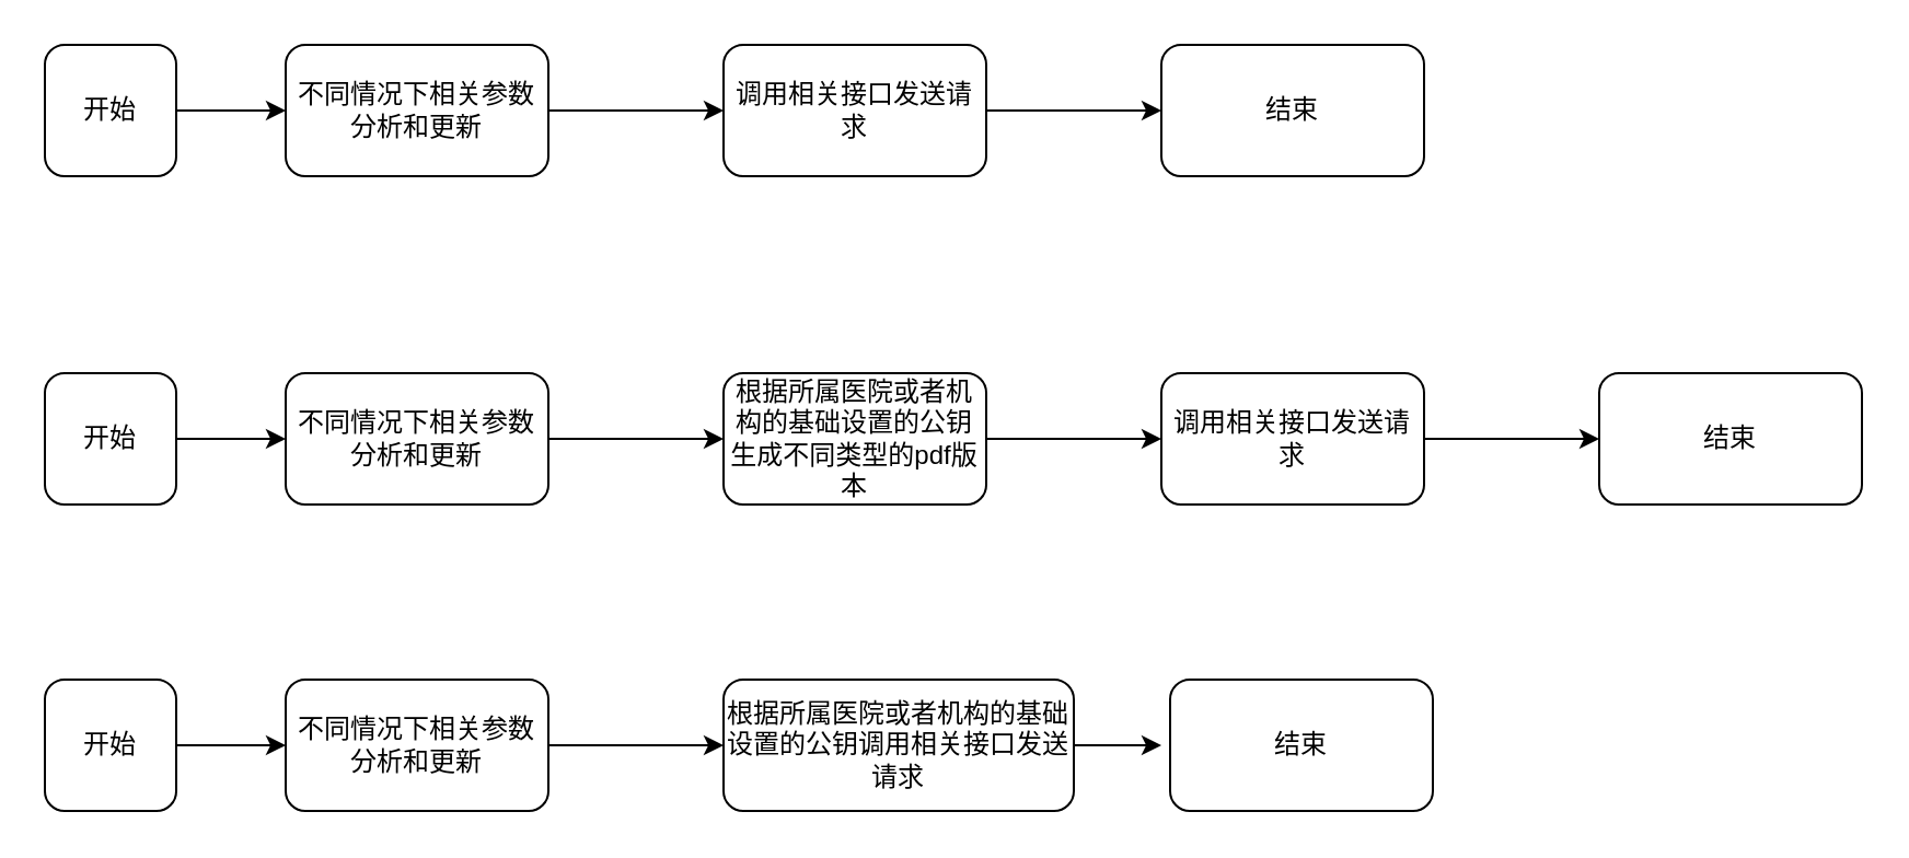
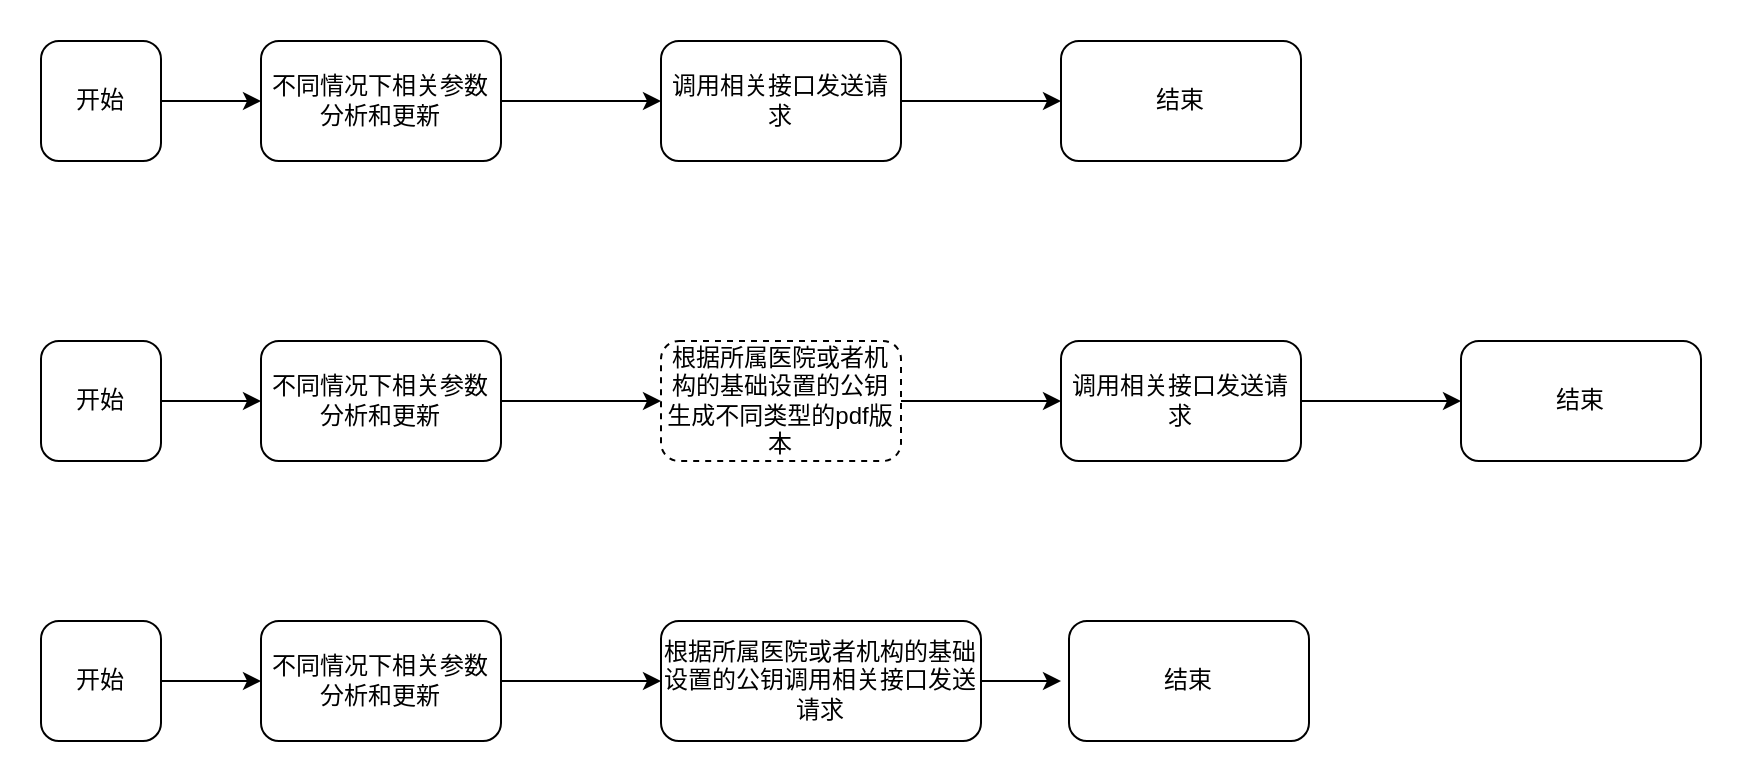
  <mxCell id="0" />
  <mxCell id="1" parent="0" />
  <mxCell id="2" value="" style="edgeStyle=orthogonalEdgeStyle;rounded=0;orthogonalLoop=1;jettySize=auto;html=1;" edge="1" parent="1" source="3" target="5"><mxGeometry relative="1" as="geometry" /></mxCell>
  <mxCell id="3" value="开始" style="rounded=1;whiteSpace=wrap;html=1;" vertex="1" parent="1"><mxGeometry x="20" y="20" width="60" height="60" as="geometry" /></mxCell>
  <mxCell id="4" value="" style="edgeStyle=orthogonalEdgeStyle;rounded=0;orthogonalLoop=1;jettySize=auto;html=1;" edge="1" parent="1" source="5" target="7"><mxGeometry relative="1" as="geometry" /></mxCell>
  <mxCell id="5" value="不同情况下相关参数分析和更新" style="whiteSpace=wrap;html=1;rounded=1;" vertex="1" parent="1"><mxGeometry x="130" y="20" width="120" height="60" as="geometry" /></mxCell>
  <mxCell id="6" value="" style="edgeStyle=orthogonalEdgeStyle;rounded=0;orthogonalLoop=1;jettySize=auto;html=1;" edge="1" parent="1" source="7" target="8"><mxGeometry relative="1" as="geometry" /></mxCell>
  <mxCell id="7" value="调用相关接口发送请求" style="whiteSpace=wrap;html=1;rounded=1;" vertex="1" parent="1"><mxGeometry x="330" y="20" width="120" height="60" as="geometry" /></mxCell>
  <mxCell id="8" value="结束" style="whiteSpace=wrap;html=1;rounded=1;" vertex="1" parent="1"><mxGeometry x="530" y="20" width="120" height="60" as="geometry" /></mxCell>
  <mxCell id="9" value="" style="edgeStyle=orthogonalEdgeStyle;rounded=0;orthogonalLoop=1;jettySize=auto;html=1;" edge="1" parent="1" source="10" target="12"><mxGeometry relative="1" as="geometry" /></mxCell>
  <mxCell id="10" value="开始" style="rounded=1;whiteSpace=wrap;html=1;" vertex="1" parent="1"><mxGeometry x="20" y="170" width="60" height="60" as="geometry" /></mxCell>
  <mxCell id="11" value="" style="edgeStyle=orthogonalEdgeStyle;rounded=0;orthogonalLoop=1;jettySize=auto;html=1;" edge="1" parent="1" source="12" target="14"><mxGeometry relative="1" as="geometry" /></mxCell>
  <mxCell id="12" value="不同情况下相关参数分析和更新" style="whiteSpace=wrap;html=1;rounded=1;" vertex="1" parent="1"><mxGeometry x="130" y="170" width="120" height="60" as="geometry" /></mxCell>
  <mxCell id="13" value="" style="edgeStyle=orthogonalEdgeStyle;rounded=0;orthogonalLoop=1;jettySize=auto;html=1;" edge="1" parent="1" source="14" target="16"><mxGeometry relative="1" as="geometry" /></mxCell>
- <mxCell id="14" value="根据所属医院或者机构的基础设置的公钥生成不同类型的pdf版本" style="whiteSpace=wrap;html=1;rounded=1;" vertex="1" parent="1"><mxGeometry x="330" y="170" width="120" height="60" as="geometry" /></mxCell>
+ <mxCell id="14" value="根据所属医院或者机构的基础设置的公钥生成不同类型的pdf版本" style="whiteSpace=wrap;html=1;rounded=1;dashed=1;" vertex="1" parent="1"><mxGeometry x="330" y="170" width="120" height="60" as="geometry" /></mxCell>
  <mxCell id="15" value="" style="edgeStyle=orthogonalEdgeStyle;rounded=0;orthogonalLoop=1;jettySize=auto;html=1;" edge="1" parent="1" source="16" target="17"><mxGeometry relative="1" as="geometry" /></mxCell>
  <mxCell id="16" value="调用相关接口发送请求" style="whiteSpace=wrap;html=1;rounded=1;" vertex="1" parent="1"><mxGeometry x="530" y="170" width="120" height="60" as="geometry" /></mxCell>
  <mxCell id="17" value="结束" style="whiteSpace=wrap;html=1;rounded=1;" vertex="1" parent="1"><mxGeometry x="730" y="170" width="120" height="60" as="geometry" /></mxCell>
  <mxCell id="18" value="" style="edgeStyle=orthogonalEdgeStyle;rounded=0;orthogonalLoop=1;jettySize=auto;html=1;" edge="1" parent="1" source="19" target="21"><mxGeometry relative="1" as="geometry" /></mxCell>
  <mxCell id="19" value="开始" style="rounded=1;whiteSpace=wrap;html=1;" vertex="1" parent="1"><mxGeometry x="20" y="310" width="60" height="60" as="geometry" /></mxCell>
  <mxCell id="20" value="" style="edgeStyle=orthogonalEdgeStyle;rounded=0;orthogonalLoop=1;jettySize=auto;html=1;" edge="1" parent="1" source="21" target="23"><mxGeometry relative="1" as="geometry" /></mxCell>
  <mxCell id="21" value="不同情况下相关参数分析和更新" style="whiteSpace=wrap;html=1;rounded=1;" vertex="1" parent="1"><mxGeometry x="130" y="310" width="120" height="60" as="geometry" /></mxCell>
  <mxCell id="22" value="" style="edgeStyle=orthogonalEdgeStyle;rounded=0;orthogonalLoop=1;jettySize=auto;html=1;" edge="1" parent="1" source="23"><mxGeometry relative="1" as="geometry"><mxPoint x="530" y="340" as="targetPoint" /></mxGeometry></mxCell>
  <mxCell id="23" value="根据所属医院或者机构的基础设置的公钥调用相关接口发送请求" style="whiteSpace=wrap;html=1;rounded=1;" vertex="1" parent="1"><mxGeometry x="330" y="310" width="160" height="60" as="geometry" /></mxCell>
  <mxCell id="24" value="结束" style="whiteSpace=wrap;html=1;rounded=1;" vertex="1" parent="1"><mxGeometry x="534" y="310" width="120" height="60" as="geometry" /></mxCell>
